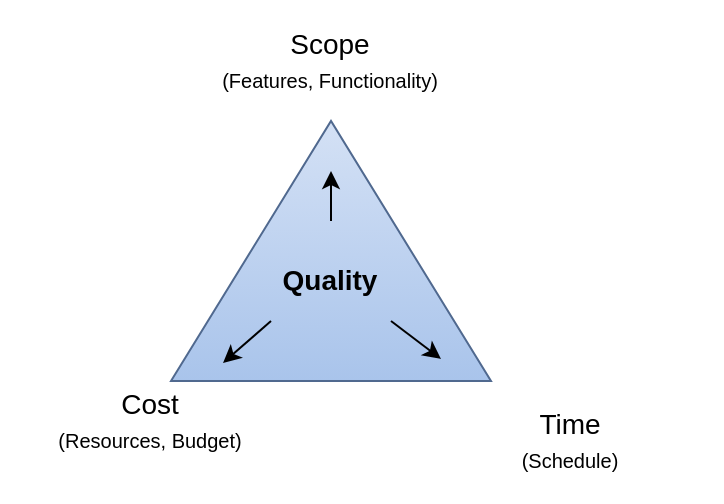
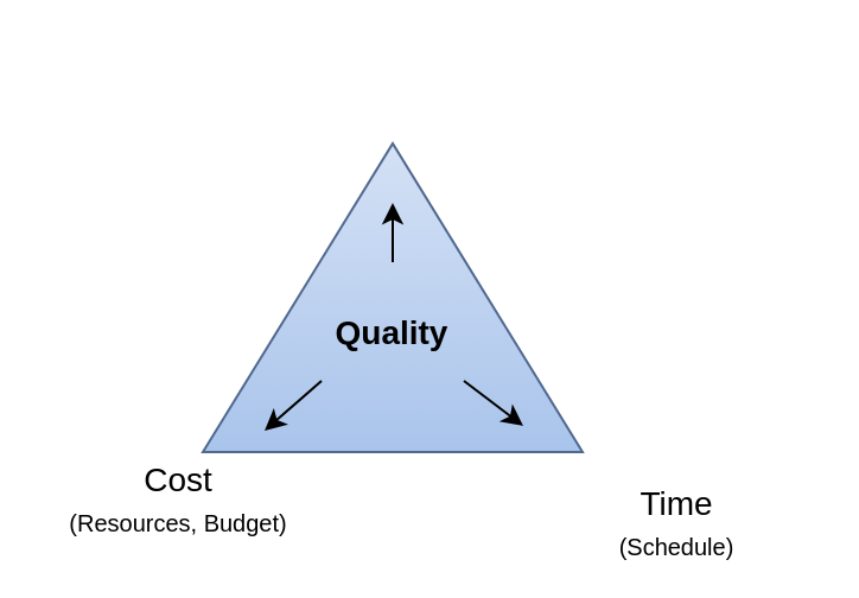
  <mxCell id="0" />
  <mxCell id="1" parent="0" />
  <mxCell id="2" value="" style="verticalLabelPosition=bottom;verticalAlign=top;html=1;shape=mxgraph.basic.acute_triangle;dx=0.5;fillColor=#A9C4EB;gradientColor=#D4E1F5;fontSize=20;gradientDirection=north;strokeColor=#50698F;shadow=0;" vertex="1" parent="1"><mxGeometry x="85" y="60" width="160" height="130" as="geometry" /></mxCell>
  <mxCell id="3" value="&lt;font style=&quot;font-size: 14px;&quot;&gt;Quality&lt;/font&gt;" style="text;html=1;strokeColor=none;fillColor=none;align=center;verticalAlign=middle;whiteSpace=wrap;rounded=0;shadow=0;fontSize=14;fontStyle=1" vertex="1" parent="1"><mxGeometry x="145" y="130" width="40" height="20" as="geometry" /></mxCell>
  <mxCell id="4" value="" style="endArrow=classic;html=1;fontSize=14;shadow=0;comic=0;" edge="1" parent="1"><mxGeometry width="50" height="50" relative="1" as="geometry"><mxPoint x="135" y="160" as="sourcePoint" /><mxPoint x="111" y="181" as="targetPoint" /></mxGeometry></mxCell>
  <mxCell id="5" value="" style="endArrow=classic;html=1;fontSize=14;" edge="1" parent="1"><mxGeometry width="50" height="50" relative="1" as="geometry"><mxPoint x="165" y="110" as="sourcePoint" /><mxPoint x="165" y="85" as="targetPoint" /></mxGeometry></mxCell>
  <mxCell id="6" value="" style="endArrow=classic;html=1;fontSize=14;shadow=0;" edge="1" parent="1"><mxGeometry width="50" height="50" relative="1" as="geometry"><mxPoint x="195" y="160" as="sourcePoint" /><mxPoint x="220" y="179" as="targetPoint" /></mxGeometry></mxCell>
- <mxCell id="7" value="Scope&lt;br&gt;&lt;font style=&quot;font-size: 10px&quot;&gt;(Features, Functionality)&lt;/font&gt;" style="text;html=1;strokeColor=none;fillColor=none;align=center;verticalAlign=middle;whiteSpace=wrap;rounded=0;shadow=0;fontSize=14;" vertex="1" parent="1"><mxGeometry x="110" y="20" width="110" height="20" as="geometry" /></mxCell>
  <mxCell id="8" value="Cost&lt;br&gt;&lt;font style=&quot;font-size: 10px&quot;&gt;(Resources, Budget)&lt;/font&gt;" style="text;html=1;strokeColor=none;fillColor=none;align=center;verticalAlign=middle;whiteSpace=wrap;rounded=0;shadow=0;fontSize=14;" vertex="1" parent="1"><mxGeometry x="20" y="200" width="110" height="20" as="geometry" /></mxCell>
  <mxCell id="9" value="Time&lt;br&gt;&lt;font style=&quot;font-size: 10px&quot;&gt;(Schedule)&lt;/font&gt;" style="text;html=1;strokeColor=none;fillColor=none;align=center;verticalAlign=middle;whiteSpace=wrap;rounded=0;shadow=0;fontSize=14;" vertex="1" parent="1"><mxGeometry x="230" y="210" width="110" height="20" as="geometry" /></mxCell>
